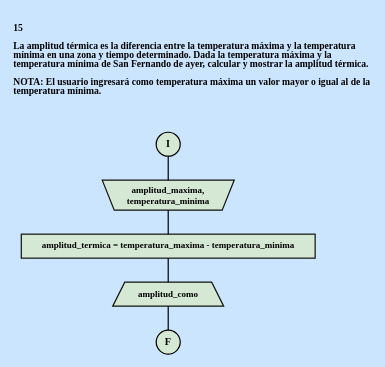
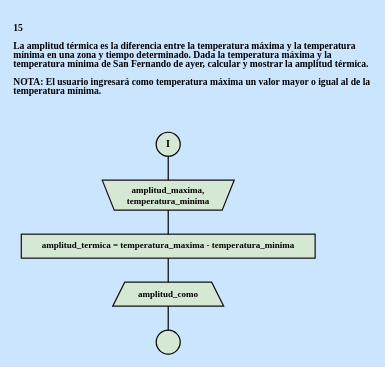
  <mxCell id="0" />
  <mxCell id="1" parent="0" />
  <mxCell id="2" value="&lt;p style=&quot;line-height: 110%;&quot;&gt;&lt;font style=&quot;font-size: 16px;&quot; color=&quot;#000000&quot; face=&quot;Comic Sans MS&quot;&gt;&lt;b&gt;15&lt;br&gt;&lt;br&gt;La amplitud térmica es la diferencia entre la temperatura máxima y la temperatura mínima en una zona y tiempo determinado. Dada la temperatura máxima y la temperatura mínima de San Fernando de ayer, calcular y mostrar la amplitud térmica.&lt;br&gt;&lt;br&gt;NOTA: El usuario ingresará como temperatura máxima un valor mayor o igual al de la temperatura mínima.&lt;/b&gt;&lt;/font&gt;&lt;/p&gt;" style="text;whiteSpace=wrap;html=1;fontFamily=Architects Daughter;fontSource=https%3A%2F%2Ffonts.googleapis.com%2Fcss%3Ffamily%3DArchitects%2BDaughter;" vertex="1" parent="1"><mxGeometry x="20" y="20" width="600" height="170" as="geometry" /></mxCell>
  <mxCell id="3" value="" style="group;aspect=fixed;" vertex="1" connectable="0" parent="1"><mxGeometry x="35" y="220" width="490" height="370" as="geometry" /></mxCell>
  <mxCell id="4" value="" style="group;aspect=fixed;" vertex="1" connectable="0" parent="3"><mxGeometry x="225" width="40" height="40" as="geometry" /></mxCell>
  <mxCell id="5" value="" style="strokeWidth=2;html=1;shape=mxgraph.flowchart.start_2;whiteSpace=wrap;rounded=0;labelBackgroundColor=none;strokeColor=#000000;align=center;verticalAlign=middle;fontFamily=Helvetica;fontSize=12;fontColor=default;fillColor=#d5e8d4;aspect=fixed;" vertex="1" parent="4"><mxGeometry width="40" height="40" as="geometry" /></mxCell>
  <mxCell id="6" value="&lt;b&gt;&lt;font color=&quot;#000000&quot; style=&quot;font-size: 17px;&quot; face=&quot;Comic Sans MS&quot;&gt;I&lt;/font&gt;&lt;/b&gt;" style="text;strokeColor=none;align=center;fillColor=none;html=1;verticalAlign=middle;whiteSpace=wrap;rounded=0;fontFamily=Architects Daughter;fontSource=https%3A%2F%2Ffonts.googleapis.com%2Fcss%3Ffamily%3DArchitects%2BDaughter;aspect=fixed;" vertex="1" parent="4"><mxGeometry x="5" y="5" width="30" height="30" as="geometry" /></mxCell>
  <mxCell id="7" value="" style="group;aspect=fixed;" vertex="1" connectable="0" parent="3"><mxGeometry x="225" y="330" width="40" height="40" as="geometry" /></mxCell>
  <mxCell id="8" value="" style="strokeWidth=2;html=1;shape=mxgraph.flowchart.start_2;whiteSpace=wrap;rounded=0;labelBackgroundColor=none;strokeColor=#000000;align=center;verticalAlign=middle;fontFamily=Helvetica;fontSize=12;fontColor=default;fillColor=#d5e8d4;" vertex="1" parent="7"><mxGeometry width="40" height="40" as="geometry" /></mxCell>
- <mxCell id="9" value="&lt;font face=&quot;Comic Sans MS&quot; color=&quot;#000000&quot;&gt;&lt;span style=&quot;font-size: 17px;&quot;&gt;&lt;b&gt;F&lt;/b&gt;&lt;/span&gt;&lt;/font&gt;" style="text;strokeColor=none;align=center;fillColor=none;html=1;verticalAlign=middle;whiteSpace=wrap;rounded=0;fontFamily=Architects Daughter;fontSource=https://fonts.googleapis.com/css?family=Architects+Daughter;" vertex="1" parent="7"><mxGeometry x="5" y="5" width="30" height="30" as="geometry" /></mxCell>
  <mxCell id="10" value="" style="group;aspect=fixed;" vertex="1" connectable="0" parent="3"><mxGeometry x="135" y="80" width="220" height="50" as="geometry" /></mxCell>
  <mxCell id="11" value="" style="shape=trapezoid;perimeter=trapezoidPerimeter;whiteSpace=wrap;html=1;fixedSize=1;rounded=0;labelBackgroundColor=none;strokeColor=#121211;strokeWidth=2;align=center;verticalAlign=middle;fontFamily=Helvetica;fontSize=12;fontColor=default;fillColor=#d5e8d4;direction=west;container=0;" vertex="1" parent="10"><mxGeometry width="220" height="50" as="geometry"><mxRectangle x="-1020" y="-650" width="50" height="40" as="alternateBounds" /></mxGeometry></mxCell>
  <mxCell id="12" value="&lt;font face=&quot;Comic Sans MS&quot; color=&quot;#000000&quot;&gt;&lt;span style=&quot;font-size: 15px;&quot;&gt;&lt;b&gt;amplitud_maxima,&lt;/b&gt;&lt;/span&gt;&lt;/font&gt;&lt;div&gt;&lt;font face=&quot;Comic Sans MS&quot; color=&quot;#000000&quot;&gt;&lt;span style=&quot;font-size: 15px;&quot;&gt;&lt;b&gt;temperatura_minima&lt;/b&gt;&lt;/span&gt;&lt;/font&gt;&lt;/div&gt;" style="text;strokeColor=none;align=center;fillColor=none;html=1;verticalAlign=middle;whiteSpace=wrap;rounded=0;fontFamily=Architects Daughter;fontSource=https://fonts.googleapis.com/css?family=Architects+Daughter;container=0;" vertex="1" parent="10"><mxGeometry x="30" y="10" width="160" height="30" as="geometry" /></mxCell>
  <mxCell id="13" value="" style="group;aspect=fixed;" vertex="1" connectable="0" parent="3"><mxGeometry y="170" width="490" height="40" as="geometry" /></mxCell>
  <mxCell id="14" value="" style="rounded=0;whiteSpace=wrap;html=1;labelBackgroundColor=none;strokeColor=#0f100e;strokeWidth=2;align=center;verticalAlign=middle;fontFamily=Helvetica;fontSize=12;fontColor=default;fillColor=#d5e8d4;" vertex="1" parent="13"><mxGeometry width="490" height="40" as="geometry" /></mxCell>
  <mxCell id="15" value="&lt;b&gt;&lt;font color=&quot;#000000&quot; style=&quot;font-size: 15px;&quot; face=&quot;Comic Sans MS&quot;&gt;amplitud_termica = temperatura_maxima - temperatura_minima&lt;/font&gt;&lt;/b&gt;" style="text;strokeColor=none;align=center;fillColor=none;html=1;verticalAlign=middle;whiteSpace=wrap;rounded=0;fontFamily=Architects Daughter;fontSource=https://fonts.googleapis.com/css?family=Architects+Daughter;" vertex="1" parent="13"><mxGeometry x="5" y="3" width="480" height="30" as="geometry" /></mxCell>
  <mxCell id="16" value="" style="group;aspect=fixed;" vertex="1" connectable="0" parent="3"><mxGeometry x="152.5" y="250" width="185" height="40" as="geometry" /></mxCell>
  <mxCell id="17" value="" style="shape=trapezoid;perimeter=trapezoidPerimeter;whiteSpace=wrap;html=1;fixedSize=1;rounded=0;labelBackgroundColor=none;strokeColor=#0F140C;strokeWidth=2;align=center;verticalAlign=middle;fontFamily=Helvetica;fontSize=12;fontColor=default;fillColor=#d5e8d4;" vertex="1" parent="16"><mxGeometry width="185" height="40" as="geometry" /></mxCell>
  <mxCell id="18" value="&lt;font color=&quot;#000000&quot; size=&quot;1&quot; face=&quot;Comic Sans MS&quot;&gt;&lt;b style=&quot;font-size: 15px;&quot;&gt;amplitud_como&lt;/b&gt;&lt;/font&gt;" style="text;strokeColor=none;align=center;fillColor=none;html=1;verticalAlign=middle;whiteSpace=wrap;rounded=0;fontFamily=Architects Daughter;fontSource=https%3A%2F%2Ffonts.googleapis.com%2Fcss%3Ffamily%3DArchitects%2BDaughter;" vertex="1" parent="16"><mxGeometry x="17.5" y="5" width="150" height="30" as="geometry" /></mxCell>
  <mxCell id="19" value="" style="line;strokeWidth=2;direction=south;html=1;hachureGap=4;fontFamily=Architects Daughter;fontSource=https://fonts.googleapis.com/css?family=Architects+Daughter;strokeColor=#000000;" vertex="1" parent="3"><mxGeometry x="240" y="130" width="10" height="40" as="geometry" /></mxCell>
  <mxCell id="20" value="" style="line;strokeWidth=2;direction=south;html=1;hachureGap=4;fontFamily=Architects Daughter;fontSource=https://fonts.googleapis.com/css?family=Architects+Daughter;strokeColor=#000000;" vertex="1" parent="3"><mxGeometry x="240" y="40" width="10" height="40" as="geometry" /></mxCell>
  <mxCell id="21" value="" style="line;strokeWidth=2;direction=south;html=1;hachureGap=4;fontFamily=Architects Daughter;fontSource=https://fonts.googleapis.com/css?family=Architects+Daughter;strokeColor=#000000;" vertex="1" parent="3"><mxGeometry x="240" y="290" width="10" height="40" as="geometry" /></mxCell>
  <mxCell id="22" value="" style="line;strokeWidth=2;direction=south;html=1;hachureGap=4;fontFamily=Architects Daughter;fontSource=https://fonts.googleapis.com/css?family=Architects+Daughter;strokeColor=#000000;" vertex="1" parent="3"><mxGeometry x="240" y="210" width="10" height="40" as="geometry" /></mxCell>
